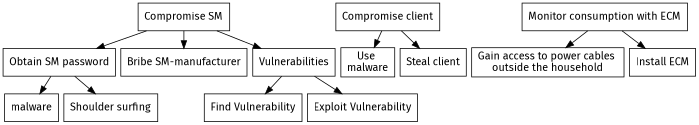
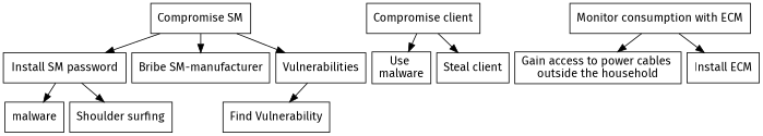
  digraph {
    fontname="Fira Sans"
    nodesep=0.1
    ranksep=0.3
    node [fontname="Fira Sans" shape=rectangle]
    edge [fontname="Fira Sans"]
    n1 [label="Compromise SM" shape=OR]
-   n2 [label="Obtain SM password" shape=OR]
+   n2 [label="Install SM password" shape=OR]
    n3 [label="Bribe SM-manufacturer"]
    n4 [label=Vulnerabilities shape=AND]
    n5 [label="Compromise client" shape=OR]
    n6 [label="Use \nmalware"]
    n7 [label="Steal client"]
    n8 [label="Monitor consumption with ECM" shape=AND]
    n9 [label="Gain access to power cables \noutside the household"]
    n10 [label="Install ECM"]
    malware
    n12 [label="Shoulder surfing"]
    n13 [label="Find Vulnerability"]
-   n14 [label="Exploit Vulnerability"]
    n1 -> n2
    n1 -> n3
    n1 -> n4
    n2 -> malware
    n2 -> n12
    n4 -> n13
-   n4 -> n14
    n5 -> n6
    n5 -> n7
    n8 -> n9
    n8 -> n10
  }
